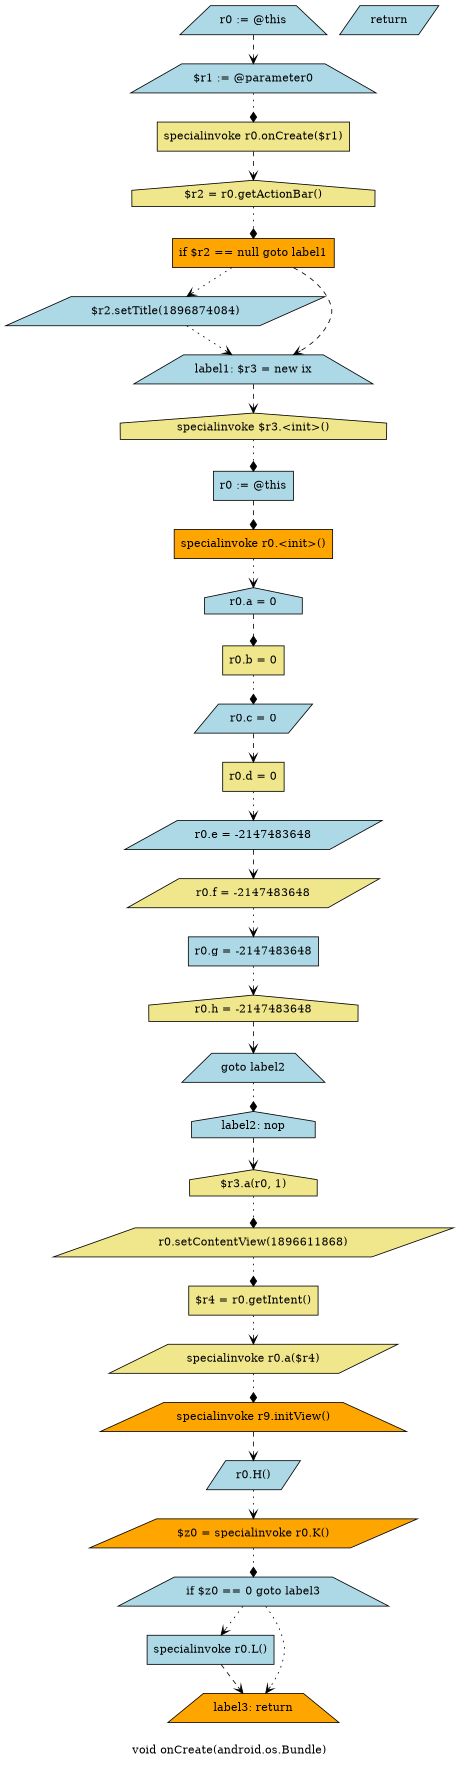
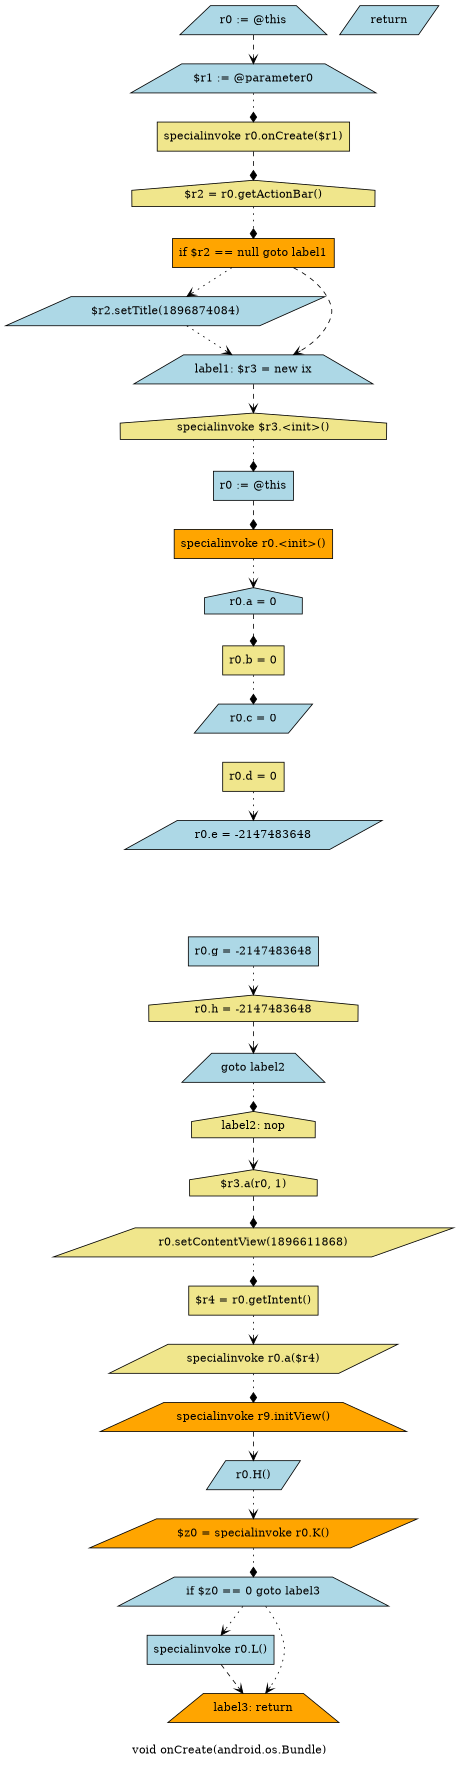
  digraph {
    label="void onCreate(android.os.Bundle)"
    node [fillcolor=lightblue shape=box style=filled]
    edge [arrowhead=vee style=dotted]
    n1 [label="r0 := @this" shape=trapezium]
    n2 [label="$r1 := @parameter0" shape=trapezium]
    n3 [fillcolor=khaki label="specialinvoke r0.onCreate($r1)"]
    n4 [fillcolor=khaki label="$r2 = r0.getActionBar()" shape=house]
    n5 [fillcolor=orange label="if $r2 == null goto label1"]
    n6 [label="$r2.setTitle(1896874084)" shape=parallelogram]
    n7 [label="label1: $r3 = new ix" shape=trapezium]
    n8 [fillcolor=khaki label="specialinvoke $r3.<init>()" shape=house]
    n9 [label="r0 := @this"]
    n10 [fillcolor=orange label="specialinvoke r0.<init>()"]
    n11 [label="r0.a = 0" shape=house]
    n12 [fillcolor=khaki label="r0.b = 0"]
    n13 [label="r0.c = 0" shape=parallelogram]
    n14 [fillcolor=khaki label="r0.d = 0"]
    n15 [label="r0.e = -2147483648" shape=parallelogram]
-   n16 [fillcolor=khaki label="r0.f = -2147483648" shape=parallelogram]
    n17 [label="r0.g = -2147483648"]
    n18 [fillcolor=khaki label="r0.h = -2147483648" shape=house]
    n19 [label="goto label2" shape=trapezium]
-   n20 [label="label2: nop" shape=house]
+   n20 [fillcolor=khaki label="label2: nop" shape=house]
    n21 [fillcolor=khaki label="$r3.a(r0, 1)" shape=house]
    n22 [fillcolor=khaki label="r0.setContentView(1896611868)" shape=parallelogram]
    n23 [label=return shape=parallelogram]
    n24 [fillcolor=khaki label="$r4 = r0.getIntent()"]
    n25 [fillcolor=khaki label="specialinvoke r0.a($r4)" shape=parallelogram]
    n26 [fillcolor=orange label="specialinvoke r9.initView()" shape=trapezium]
    n27 [label="r0.H()" shape=parallelogram]
    n28 [fillcolor=orange label="$z0 = specialinvoke r0.K()" shape=parallelogram]
    n29 [label="if $z0 == 0 goto label3" shape=trapezium]
    n30 [label="specialinvoke r0.L()"]
    n31 [fillcolor=orange label="label3: return" shape=trapezium]
    n1 -> n2 [style=dashed]
    n2 -> n3 [arrowhead=diamond]
-   n3 -> n4 [style=dashed]
+   n3 -> n4 [arrowhead=diamond style=dashed]
    n4 -> n5 [arrowhead=diamond]
    n5 -> n6
    n5 -> n7 [style=dashed]
    n6 -> n7
    n7 -> n8 [style=dashed]
    n8 -> n9 [arrowhead=diamond]
    n9 -> n10 [arrowhead=diamond style=dashed]
    n10 -> n11
    n11 -> n12 [arrowhead=diamond style=dashed]
    n12 -> n13 [arrowhead=diamond]
-   n13 -> n14 [style=dashed]
    n14 -> n15
-   n15 -> n16 [style=dashed]
-   n16 -> n17
    n17 -> n18
    n18 -> n19 [style=dashed]
    n19 -> n20 [arrowhead=diamond]
    n20 -> n21 [style=dashed]
-   n21 -> n22 [arrowhead=diamond]
+   n21 -> n22 [arrowhead=diamond style=dashed]
    n22 -> n24 [arrowhead=diamond]
    n24 -> n25
    n25 -> n26 [arrowhead=diamond]
    n26 -> n27 [style=dashed]
    n27 -> n28
    n28 -> n29 [arrowhead=diamond]
    n29 -> n30
    n29 -> n31
    n30 -> n31 [style=dashed]
  }
